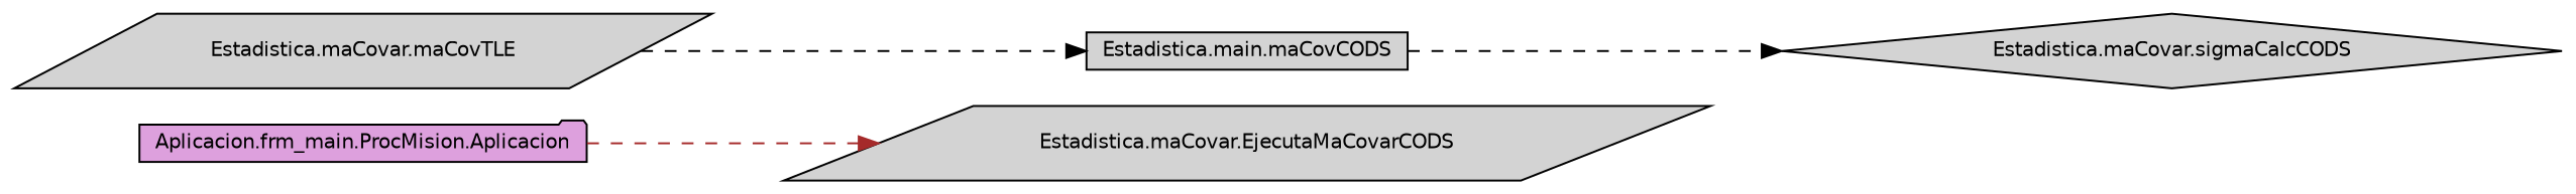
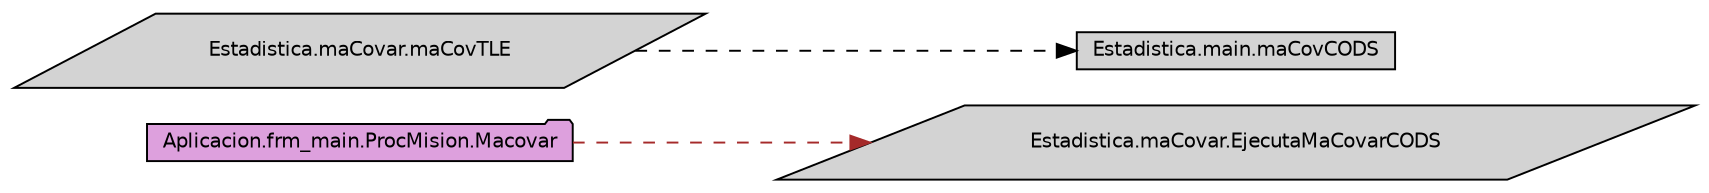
  digraph {
    rankdir=LR
    node [color=black fillcolor=lightgrey fontname=Helvetica fontsize=10 shape=parallelogram style=filled]
    edge [arrowhead=normal color=black fontname=Helvetica fontsize=10 labelfontname=Helvetica labelfontsize=10 style=dashed]
-   n1 [fillcolor=plum fontcolor=black height=0.2 label="Aplicacion.frm_main.ProcMision.Aplicacion" shape=folder width=0.4]
+   n1 [fillcolor=plum fontcolor=black height=0.2 label="Aplicacion.frm_main.ProcMision.Macovar" shape=folder width=0.4]
    n2 [height=0.2 label="Estadistica.maCovar.EjecutaMaCovarCODS" width=0.4]
    n3 [height=0.2 label="Estadistica.maCovar.maCovTLE" width=0.4]
    n4 [height=0.2 label="Estadistica.main.maCovCODS" shape=box width=0.4]
-   n5 [height=0.2 label="Estadistica.maCovar.sigmaCalcCODS" shape=diamond width=0.4]
    n1 -> n2 [color=brown]
    n3 -> n4
-   n4 -> n5
  }
